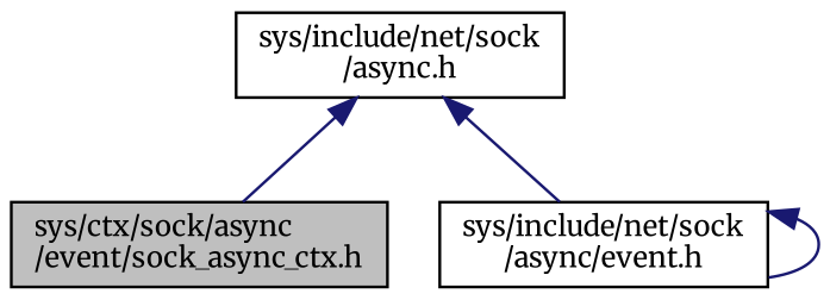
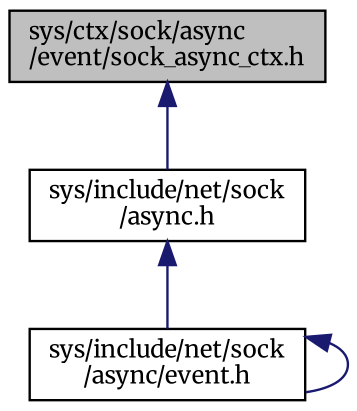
  digraph {
    fontname=Merriweather
    node [color=black fillcolor=white fontname=Merriweather fontsize=10 shape=record style=filled]
    edge [color=midnightblue dir=back fontname=Merriweather fontsize=10 labelfontname=Helvetica labelfontsize=10 style=solid]
    n1 [fillcolor=grey75 fontcolor=black height=0.2 label="sys/ctx/sock/async\l/event/sock_async_ctx.h" width=0.4]
    n2 [height=0.2 label="sys/include/net/sock\l/async.h" width=0.4]
    n3 [height=0.2 label="sys/include/net/sock\l/async/event.h" width=0.4]
-   n2 -> n1
+   n1 -> n2
    n2 -> n3
    n3 -> n3
  }
